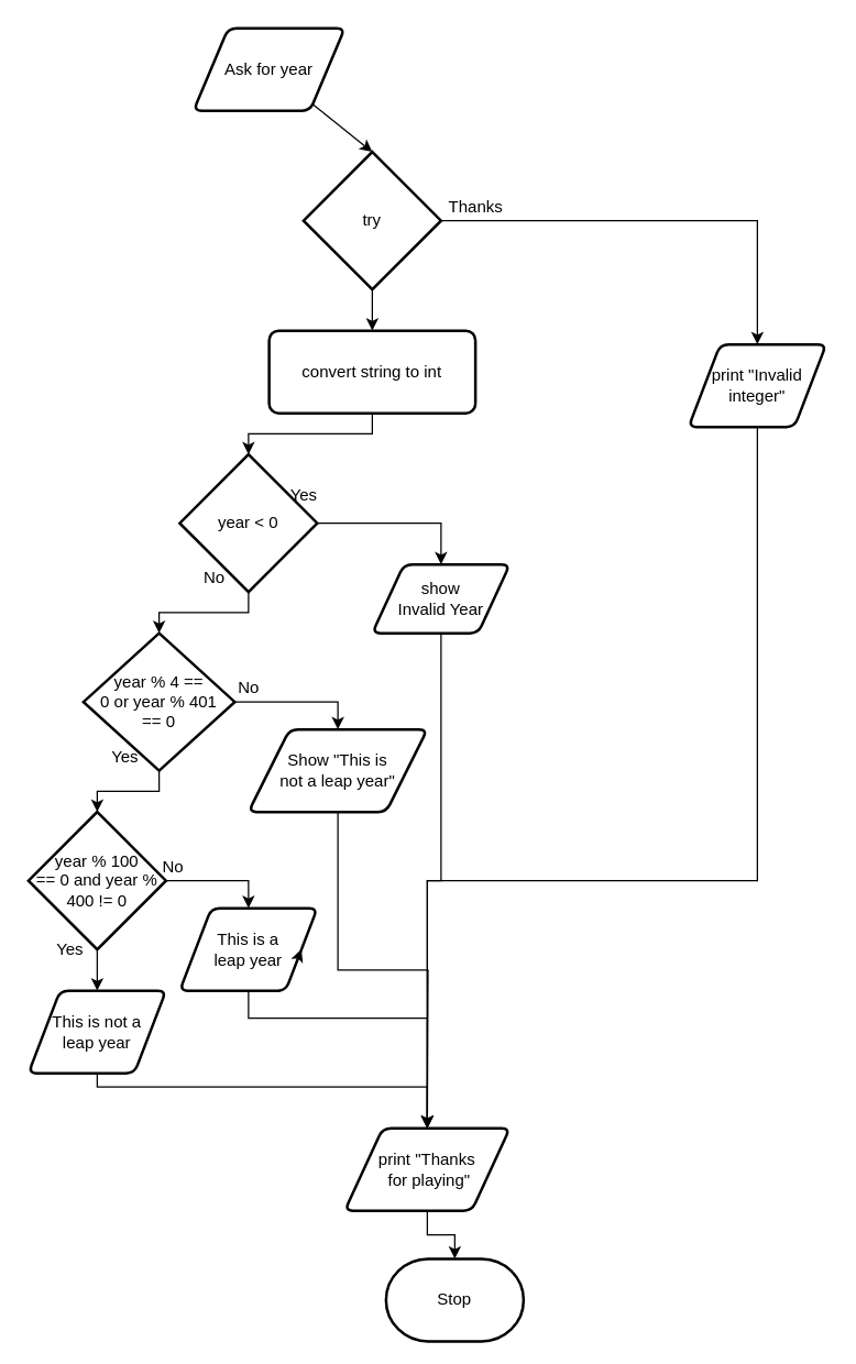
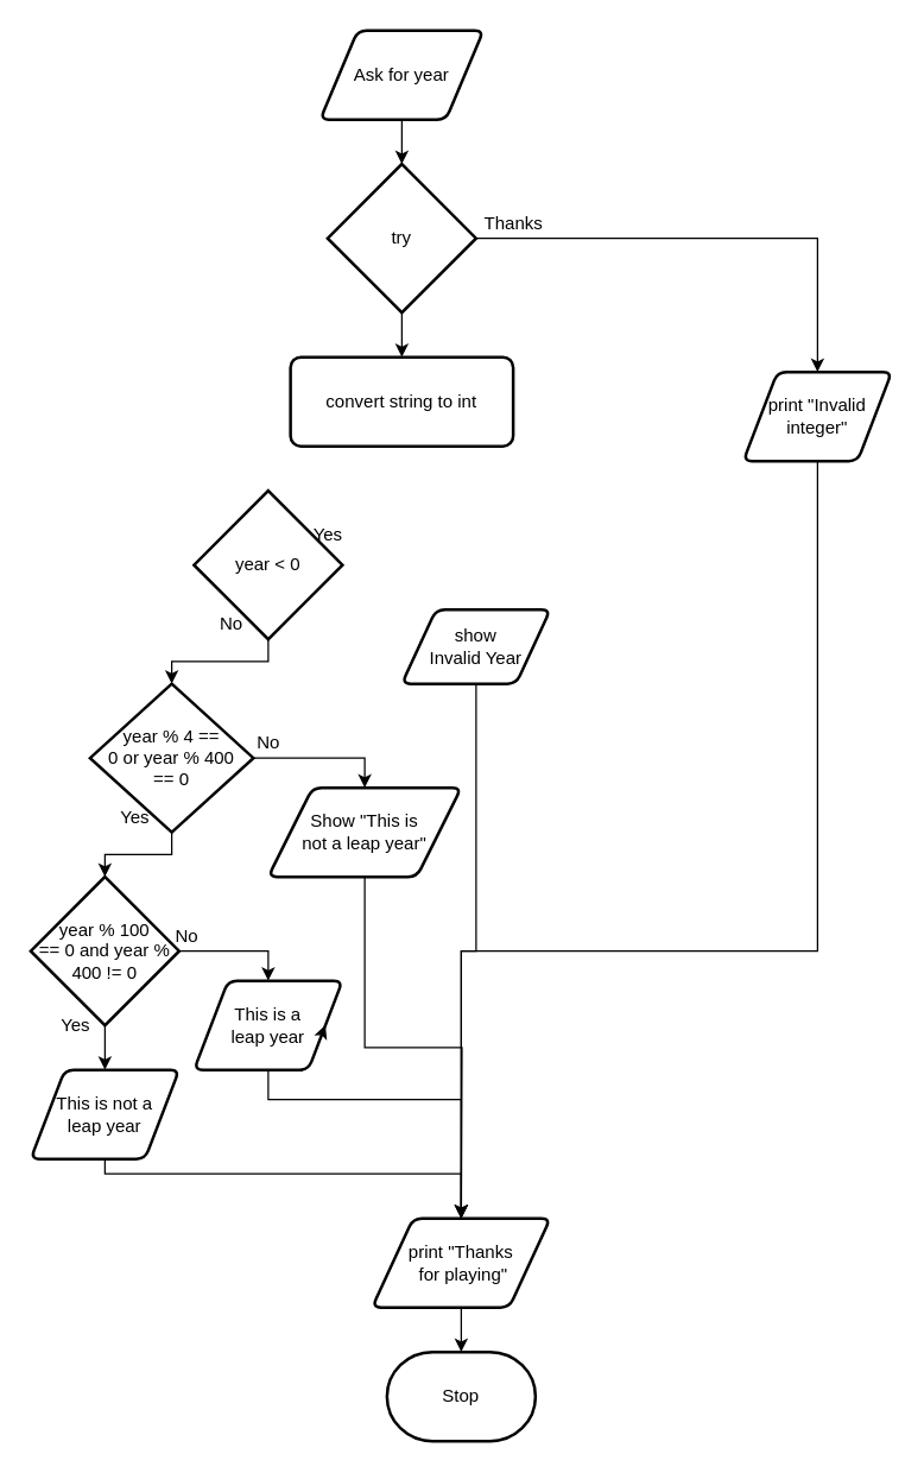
  <mxCell id="0" />
  <mxCell id="1" parent="0" />
- <mxCell id="2" value="Stop" style="strokeWidth=2;html=1;shape=mxgraph.flowchart.terminator;whiteSpace=wrap;" parent="1" vertex="1"><mxGeometry x="280" y="915" width="100" height="60" as="geometry" /></mxCell>
+ <mxCell id="2" value="Stop" style="strokeWidth=2;html=1;shape=mxgraph.flowchart.terminator;whiteSpace=wrap;" parent="1" vertex="1"><mxGeometry x="260" y="910" width="100" height="60" as="geometry" /></mxCell>
  <mxCell id="3" style="edgeStyle=none;html=1;entryX=0.5;entryY=0;entryDx=0;entryDy=0;entryPerimeter=0;" parent="1" source="4" target="7" edge="1"><mxGeometry relative="1" as="geometry" /></mxCell>
- <mxCell id="4" value="Ask for year" style="shape=parallelogram;html=1;strokeWidth=2;perimeter=parallelogramPerimeter;whiteSpace=wrap;rounded=1;arcSize=12;size=0.23;" parent="1" vertex="1"><mxGeometry x="140" y="20" width="110" height="60" as="geometry" /></mxCell>
+ <mxCell id="4" value="Ask for year" style="shape=parallelogram;html=1;strokeWidth=2;perimeter=parallelogramPerimeter;whiteSpace=wrap;rounded=1;arcSize=12;size=0.23;" parent="1" vertex="1"><mxGeometry x="215" y="20" width="110" height="60" as="geometry" /></mxCell>
  <mxCell id="5" style="edgeStyle=none;html=1;entryX=0.5;entryY=0;entryDx=0;entryDy=0;" parent="1" source="7" target="9" edge="1"><mxGeometry relative="1" as="geometry" /></mxCell>
  <mxCell id="6" style="edgeStyle=none;html=1;rounded=0;entryX=0.5;entryY=0;entryDx=0;entryDy=0;" parent="1" source="7" target="13" edge="1"><mxGeometry relative="1" as="geometry"><mxPoint x="550" y="220" as="targetPoint" /><Array as="points"><mxPoint x="550" y="160" /></Array></mxGeometry></mxCell>
  <mxCell id="7" value="try" style="strokeWidth=2;html=1;shape=mxgraph.flowchart.decision;whiteSpace=wrap;" parent="1" vertex="1"><mxGeometry x="220" y="110" width="100" height="100" as="geometry" /></mxCell>
- <mxCell id="8" style="edgeStyle=orthogonalEdgeStyle;rounded=0;html=1;entryX=0.5;entryY=0;entryDx=0;entryDy=0;entryPerimeter=0;" parent="1" source="9" target="18" edge="1"><mxGeometry relative="1" as="geometry"><mxPoint x="200" y="355" as="targetPoint" /></mxGeometry></mxCell>
  <mxCell id="9" value="convert string to int" style="rounded=1;whiteSpace=wrap;html=1;absoluteArcSize=1;arcSize=14;strokeWidth=2;" parent="1" vertex="1"><mxGeometry x="195" y="240" width="150" height="60" as="geometry" /></mxCell>
  <mxCell id="10" value="Thanks" style="text;html=1;align=center;verticalAlign=middle;resizable=0;points=[];autosize=1;strokeColor=none;fillColor=none;" parent="1" vertex="1"><mxGeometry x="310" y="140" width="70" height="20" as="geometry" /></mxCell>
  <mxCell id="11" style="edgeStyle=orthogonalEdgeStyle;html=1;rounded=0;strokeColor=none;" parent="1" source="13" target="2" edge="1"><mxGeometry relative="1" as="geometry"><mxPoint x="400" y="620" as="targetPoint" /><Array as="points"><mxPoint x="450" y="580" /><mxPoint x="120" y="580" /></Array></mxGeometry></mxCell>
  <mxCell id="12" style="edgeStyle=orthogonalEdgeStyle;rounded=0;html=1;entryX=0.5;entryY=0;entryDx=0;entryDy=0;" edge="1" parent="1" source="13" target="15"><mxGeometry relative="1" as="geometry"><Array as="points"><mxPoint x="550" y="640" /><mxPoint x="310" y="640" /></Array></mxGeometry></mxCell>
  <mxCell id="13" value="print &quot;Invalid integer&quot;" style="shape=parallelogram;html=1;strokeWidth=2;perimeter=parallelogramPerimeter;whiteSpace=wrap;rounded=1;arcSize=12;size=0.23;" parent="1" vertex="1"><mxGeometry x="500" y="250" width="100" height="60" as="geometry" /></mxCell>
  <mxCell id="14" style="edgeStyle=orthogonalEdgeStyle;rounded=0;html=1;" parent="1" source="15" target="2" edge="1"><mxGeometry relative="1" as="geometry" /></mxCell>
  <mxCell id="15" value="print &quot;Thanks&lt;br&gt;&amp;nbsp;for playing&quot;" style="shape=parallelogram;html=1;strokeWidth=2;perimeter=parallelogramPerimeter;whiteSpace=wrap;rounded=1;arcSize=12;size=0.23;" parent="1" vertex="1"><mxGeometry x="250" y="820" width="120" height="60" as="geometry" /></mxCell>
  <mxCell id="16" style="edgeStyle=orthogonalEdgeStyle;html=1;entryX=0.5;entryY=0;entryDx=0;entryDy=0;entryPerimeter=0;rounded=0;" edge="1" parent="1" source="18" target="21"><mxGeometry relative="1" as="geometry" /></mxCell>
- <mxCell id="17" style="edgeStyle=orthogonalEdgeStyle;rounded=0;html=1;" edge="1" parent="1" source="18" target="32"><mxGeometry relative="1" as="geometry"><mxPoint x="390" y="470" as="targetPoint" /><Array as="points"><mxPoint x="320" y="380" /></Array></mxGeometry></mxCell>
  <mxCell id="18" value="year &amp;lt; 0" style="strokeWidth=2;html=1;shape=mxgraph.flowchart.decision;whiteSpace=wrap;" vertex="1" parent="1"><mxGeometry x="130" y="330" width="100" height="100" as="geometry" /></mxCell>
  <mxCell id="19" style="edgeStyle=orthogonalEdgeStyle;rounded=0;html=1;entryX=0.5;entryY=0;entryDx=0;entryDy=0;" edge="1" parent="1" source="21" target="34"><mxGeometry relative="1" as="geometry"><mxPoint x="280" y="510" as="targetPoint" /></mxGeometry></mxCell>
  <mxCell id="20" style="edgeStyle=orthogonalEdgeStyle;rounded=0;html=1;entryX=0.5;entryY=0;entryDx=0;entryDy=0;entryPerimeter=0;" edge="1" parent="1" source="21" target="24"><mxGeometry relative="1" as="geometry"><mxPoint x="70" y="610" as="targetPoint" /></mxGeometry></mxCell>
- <mxCell id="21" value="year % 4 == &lt;br&gt;0 or year % 401 &lt;br&gt;== 0" style="strokeWidth=2;html=1;shape=mxgraph.flowchart.decision;whiteSpace=wrap;" vertex="1" parent="1"><mxGeometry x="60" y="460" width="110" height="100" as="geometry" /></mxCell>
+ <mxCell id="21" value="year % 4 == &lt;br&gt;0 or year % 400 &lt;br&gt;== 0" style="strokeWidth=2;html=1;shape=mxgraph.flowchart.decision;whiteSpace=wrap;" vertex="1" parent="1"><mxGeometry x="60" y="460" width="110" height="100" as="geometry" /></mxCell>
  <mxCell id="22" style="edgeStyle=orthogonalEdgeStyle;rounded=0;html=1;entryX=0.5;entryY=0;entryDx=0;entryDy=0;" edge="1" parent="1" source="24" target="38"><mxGeometry relative="1" as="geometry"><mxPoint x="70" y="750" as="targetPoint" /></mxGeometry></mxCell>
  <mxCell id="23" style="edgeStyle=orthogonalEdgeStyle;rounded=0;html=1;entryX=0.5;entryY=0;entryDx=0;entryDy=0;" edge="1" parent="1" source="24" target="36"><mxGeometry relative="1" as="geometry"><mxPoint x="230" y="750" as="targetPoint" /></mxGeometry></mxCell>
  <mxCell id="24" value="year % 100&lt;br&gt;== 0 and year % 400 != 0" style="strokeWidth=2;html=1;shape=mxgraph.flowchart.decision;whiteSpace=wrap;" vertex="1" parent="1"><mxGeometry x="20" y="590" width="100" height="100" as="geometry" /></mxCell>
  <mxCell id="25" value="Yes" style="text;html=1;align=center;verticalAlign=middle;resizable=0;points=[];autosize=1;strokeColor=none;fillColor=none;" vertex="1" parent="1"><mxGeometry x="200" y="350" width="40" height="20" as="geometry" /></mxCell>
  <mxCell id="26" value="No" style="text;html=1;align=center;verticalAlign=middle;resizable=0;points=[];autosize=1;strokeColor=none;fillColor=none;" vertex="1" parent="1"><mxGeometry x="140" y="410" width="30" height="20" as="geometry" /></mxCell>
  <mxCell id="27" value="No" style="text;html=1;align=center;verticalAlign=middle;resizable=0;points=[];autosize=1;strokeColor=none;fillColor=none;" vertex="1" parent="1"><mxGeometry x="165" y="490" width="30" height="20" as="geometry" /></mxCell>
  <mxCell id="28" value="Yes" style="text;html=1;align=center;verticalAlign=middle;resizable=0;points=[];autosize=1;strokeColor=none;fillColor=none;" vertex="1" parent="1"><mxGeometry x="70" y="540" width="40" height="20" as="geometry" /></mxCell>
  <mxCell id="29" value="Yes" style="text;html=1;align=center;verticalAlign=middle;resizable=0;points=[];autosize=1;strokeColor=none;fillColor=none;" vertex="1" parent="1"><mxGeometry x="30" y="680" width="40" height="20" as="geometry" /></mxCell>
  <mxCell id="30" value="No" style="text;html=1;align=center;verticalAlign=middle;resizable=0;points=[];autosize=1;strokeColor=none;fillColor=none;" vertex="1" parent="1"><mxGeometry x="110" y="620" width="30" height="20" as="geometry" /></mxCell>
  <mxCell id="31" style="edgeStyle=orthogonalEdgeStyle;rounded=0;html=1;entryX=0.5;entryY=0;entryDx=0;entryDy=0;" edge="1" parent="1" source="32" target="15"><mxGeometry relative="1" as="geometry" /></mxCell>
  <mxCell id="32" value="show&lt;br&gt;Invalid Year" style="shape=parallelogram;html=1;strokeWidth=2;perimeter=parallelogramPerimeter;whiteSpace=wrap;rounded=1;arcSize=12;size=0.23;" vertex="1" parent="1"><mxGeometry x="270" y="410" width="100" height="50" as="geometry" /></mxCell>
  <mxCell id="33" style="edgeStyle=orthogonalEdgeStyle;rounded=0;html=1;" edge="1" parent="1" source="34"><mxGeometry relative="1" as="geometry"><mxPoint x="310" y="820" as="targetPoint" /></mxGeometry></mxCell>
  <mxCell id="34" value="Show &quot;This is &lt;br&gt;not a leap year&quot;" style="shape=parallelogram;html=1;strokeWidth=2;perimeter=parallelogramPerimeter;whiteSpace=wrap;rounded=1;arcSize=12;size=0.23;" vertex="1" parent="1"><mxGeometry x="180" y="530" width="130" height="60" as="geometry" /></mxCell>
  <mxCell id="35" style="edgeStyle=orthogonalEdgeStyle;rounded=0;html=1;entryX=0.5;entryY=0;entryDx=0;entryDy=0;" edge="1" parent="1" source="36" target="15"><mxGeometry relative="1" as="geometry"><Array as="points"><mxPoint x="180" y="740" /><mxPoint x="310" y="740" /></Array></mxGeometry></mxCell>
  <mxCell id="36" value="This is a &lt;br&gt;leap year" style="shape=parallelogram;html=1;strokeWidth=2;perimeter=parallelogramPerimeter;whiteSpace=wrap;rounded=1;arcSize=12;size=0.23;" vertex="1" parent="1"><mxGeometry x="130" y="660" width="100" height="60" as="geometry" /></mxCell>
  <mxCell id="37" style="edgeStyle=orthogonalEdgeStyle;rounded=0;html=1;entryX=0.5;entryY=0;entryDx=0;entryDy=0;" edge="1" parent="1" source="38" target="15"><mxGeometry relative="1" as="geometry"><Array as="points"><mxPoint x="70" y="790" /><mxPoint x="310" y="790" /></Array></mxGeometry></mxCell>
  <mxCell id="38" value="This is not a &lt;br&gt;leap year" style="shape=parallelogram;html=1;strokeWidth=2;perimeter=parallelogramPerimeter;whiteSpace=wrap;rounded=1;arcSize=12;size=0.23;" vertex="1" parent="1"><mxGeometry x="20" y="720" width="100" height="60" as="geometry" /></mxCell>
  <mxCell id="39" style="edgeStyle=orthogonalEdgeStyle;rounded=0;html=1;exitX=1;exitY=0.75;exitDx=0;exitDy=0;entryX=1;entryY=0.5;entryDx=0;entryDy=0;" edge="1" parent="1" source="36" target="36"><mxGeometry relative="1" as="geometry" /></mxCell>
